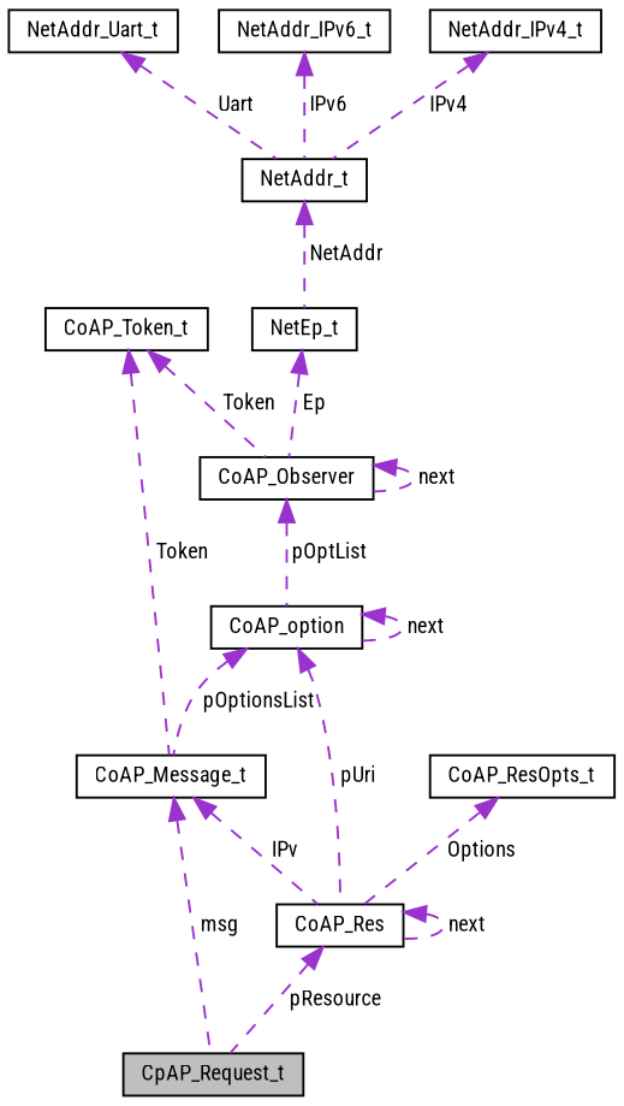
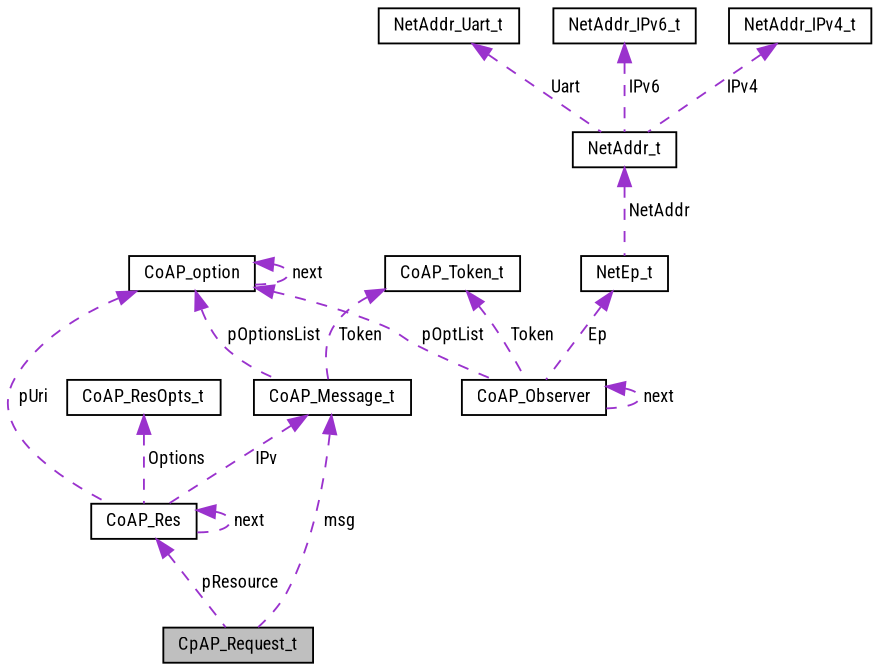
  digraph {
    fontname="Roboto Condensed"
    node [color=black fillcolor=white fontname="Roboto Condensed" fontsize=10 shape=record style=filled]
    edge [color=darkorchid3 dir=back fontname="Roboto Condensed" fontsize=10 labelfontname=Helvetica labelfontsize=10 style=dashed]
    n1 [fillcolor=grey75 fontcolor=black height=0.2 label=CpAP_Request_t width=0.4]
    n2 [height=0.2 label=CoAP_Message_t width=0.4]
    n3 [height=0.2 label=CoAP_Res width=0.4]
    n4 [height=0.2 label=CoAP_option width=0.4]
    n5 [height=0.2 label=CoAP_Observer width=0.4]
    n6 [height=0.2 label=CoAP_Token_t width=0.4]
    n7 [height=0.2 label=CoAP_ResOpts_t width=0.4]
    n8 [height=0.2 label=NetEp_t width=0.4]
    n9 [height=0.2 label=NetAddr_t width=0.4]
    n10 [height=0.2 label=NetAddr_Uart_t width=0.4]
    n11 [height=0.2 label=NetAddr_IPv6_t width=0.4]
    n12 [height=0.2 label=NetAddr_IPv4_t width=0.4]
    n2 -> n1 [label=" msg"]
    n2 -> n3 [label=" IPv"]
    n3 -> n1 [label=" pResource"]
    n3 -> n3 [label=" next"]
    n4 -> n2 [label=" pOptionsList"]
    n4 -> n3 [label=" pUri"]
    n4 -> n4 [label=" next"]
-   n5 -> n4 [label=" pOptList"]
+   n4 -> n5 [label=" pOptList"]
    n5 -> n5 [label=" next"]
    n6 -> n2 [label=" Token"]
    n6 -> n5 [label=" Token"]
    n7 -> n3 [label=" Options"]
    n8 -> n5 [label=" Ep"]
    n9 -> n8 [label=" NetAddr"]
    n10 -> n9 [label=" Uart"]
    n11 -> n9 [label=" IPv6"]
    n12 -> n9 [label=" IPv4"]
  }
